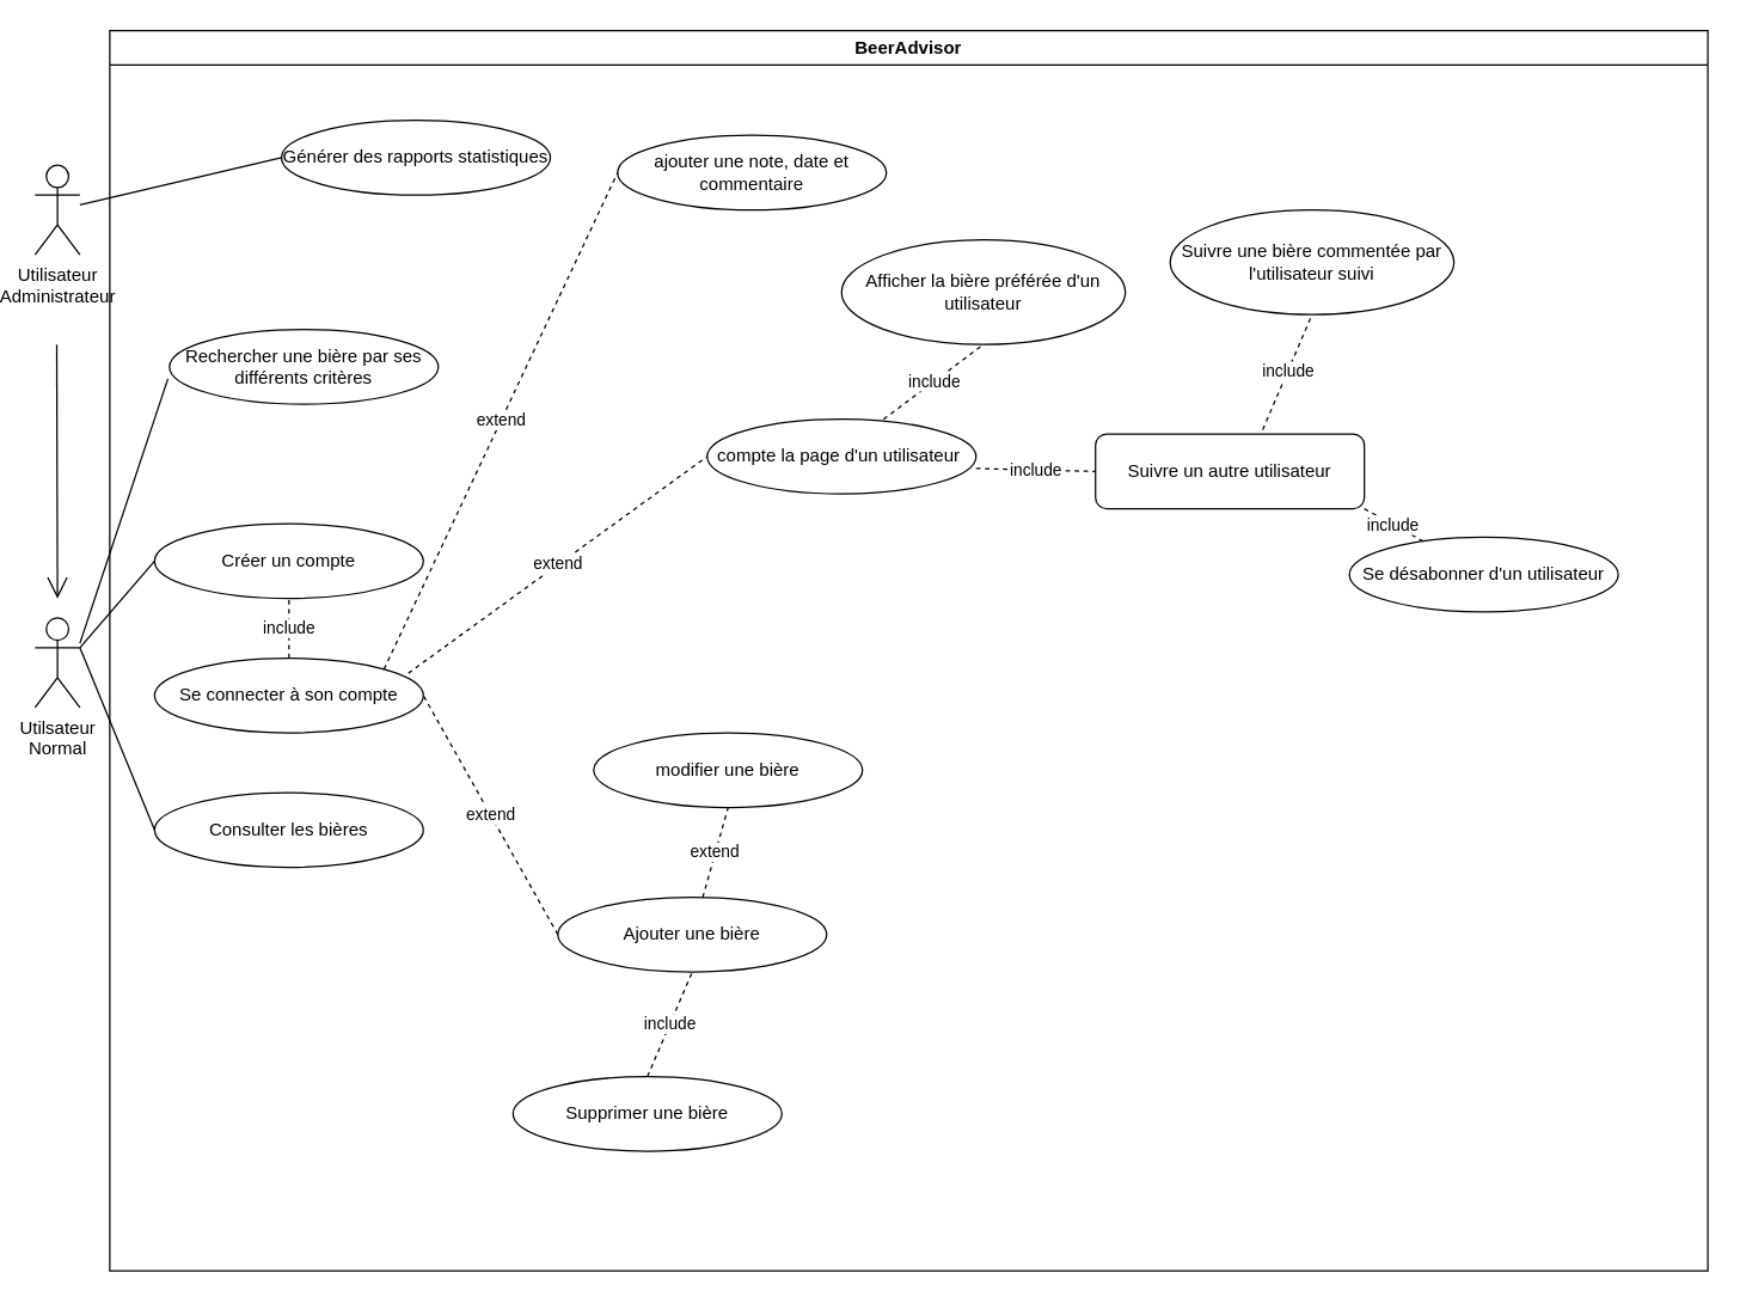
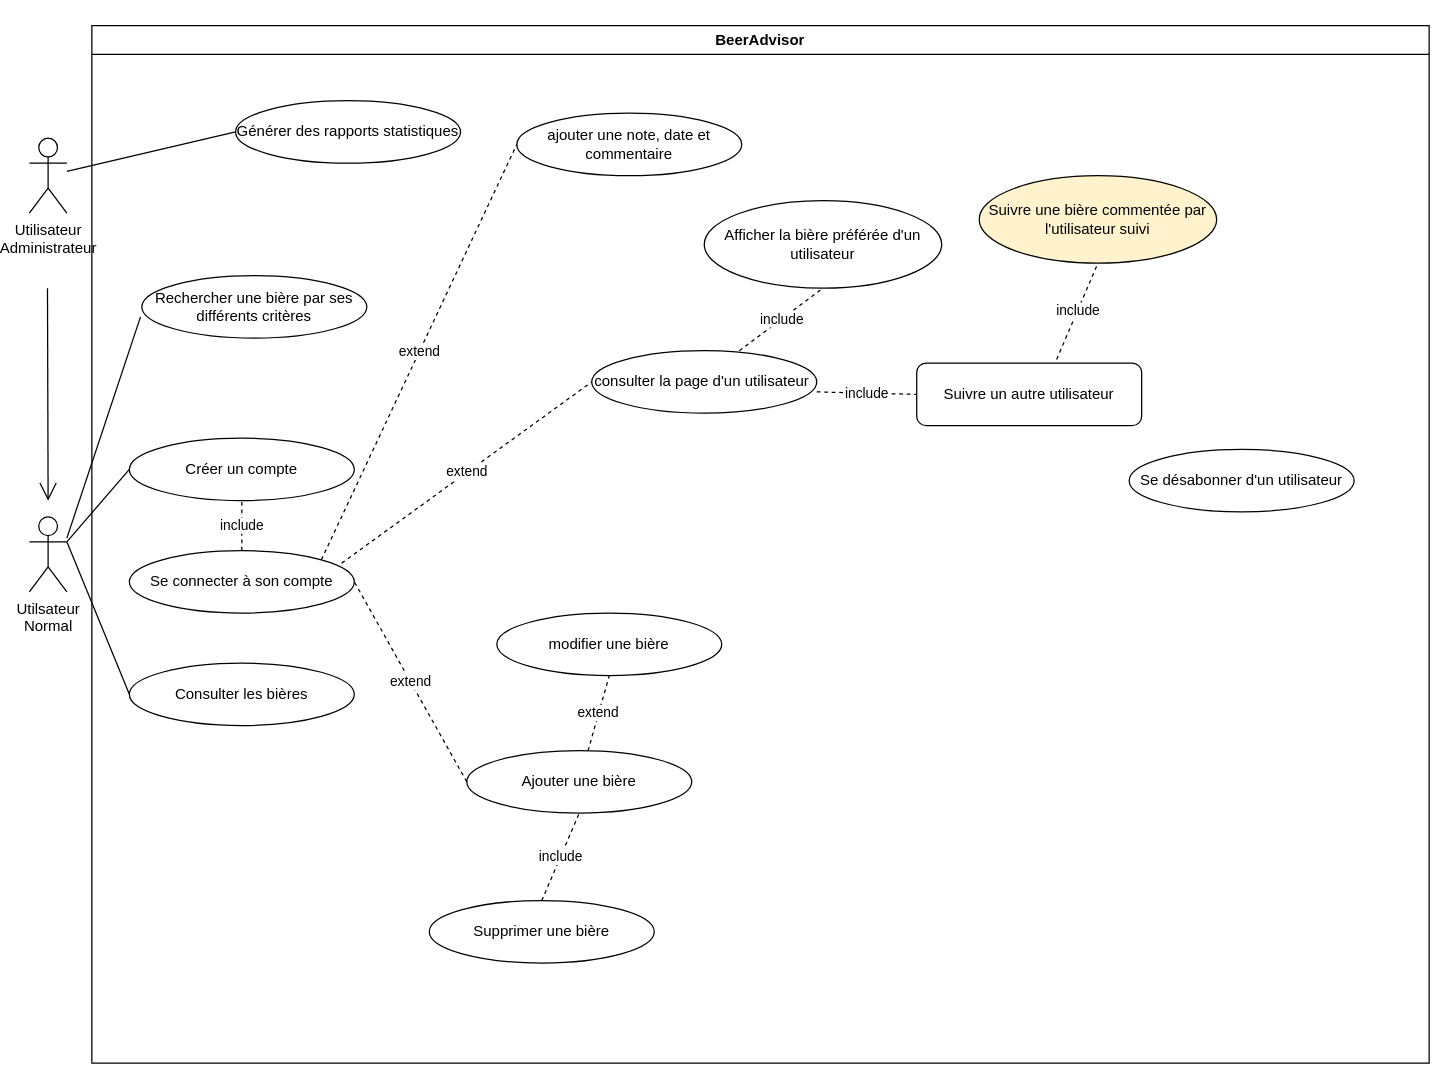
  <mxCell id="0" />
  <mxCell id="1" parent="0" />
  <mxCell id="2" value="BeerAdvisor" style="swimlane;whiteSpace=wrap;html=1;" vertex="1" parent="1"><mxGeometry x="70" y="20" width="1070" height="830" as="geometry"><mxRectangle x="90" y="530" width="110" height="30" as="alternateBounds" /></mxGeometry></mxCell>
  <mxCell id="3" value="Supprimer une bière" style="ellipse;whiteSpace=wrap;html=1;" vertex="1" parent="2"><mxGeometry x="270" y="700" width="180" height="50" as="geometry" /></mxCell>
  <mxCell id="4" value="Ajouter une bière" style="ellipse;whiteSpace=wrap;html=1;" vertex="1" parent="2"><mxGeometry x="300" y="580" width="180" height="50" as="geometry" /></mxCell>
  <mxCell id="5" value="Générer des rapports statistiques" style="ellipse;whiteSpace=wrap;html=1;" vertex="1" parent="2"><mxGeometry x="115" y="60" width="180" height="50" as="geometry" /></mxCell>
  <mxCell id="6" value="Rechercher une bière par ses différents critères" style="ellipse;whiteSpace=wrap;html=1;" vertex="1" parent="2"><mxGeometry x="40" y="200" width="180" height="50" as="geometry" /></mxCell>
  <mxCell id="7" value="Créer un compte" style="ellipse;whiteSpace=wrap;html=1;" vertex="1" parent="2"><mxGeometry x="30" y="330" width="180" height="50" as="geometry" /></mxCell>
  <mxCell id="8" value="include" style="endArrow=none;dashed=1;html=1;rounded=0;entryX=0.5;entryY=1;entryDx=0;entryDy=0;" edge="1" parent="2" target="7"><mxGeometry width="50" height="50" relative="1" as="geometry"><mxPoint x="120" y="420" as="sourcePoint" /><mxPoint x="290" y="270" as="targetPoint" /></mxGeometry></mxCell>
  <mxCell id="9" value="Se connecter à son compte" style="ellipse;whiteSpace=wrap;html=1;" vertex="1" parent="2"><mxGeometry x="30" y="420" width="180" height="50" as="geometry" /></mxCell>
  <mxCell id="10" value="extend" style="endArrow=none;dashed=1;html=1;rounded=0;entryX=1;entryY=0.5;entryDx=0;entryDy=0;exitX=0;exitY=0.5;exitDx=0;exitDy=0;" edge="1" parent="2" source="4" target="9"><mxGeometry width="50" height="50" relative="1" as="geometry"><mxPoint x="350" y="560" as="sourcePoint" /><mxPoint x="400" y="510" as="targetPoint" /></mxGeometry></mxCell>
  <mxCell id="11" value="include" style="endArrow=none;dashed=1;html=1;rounded=0;entryX=0.5;entryY=1;entryDx=0;entryDy=0;exitX=0.5;exitY=0;exitDx=0;exitDy=0;" edge="1" parent="2" source="3" target="4"><mxGeometry width="50" height="50" relative="1" as="geometry"><mxPoint x="340" y="710" as="sourcePoint" /><mxPoint x="390" y="660" as="targetPoint" /></mxGeometry></mxCell>
  <mxCell id="12" value="modifier une bière" style="ellipse;whiteSpace=wrap;html=1;" vertex="1" parent="2"><mxGeometry x="324" y="470" width="180" height="50" as="geometry" /></mxCell>
  <mxCell id="13" value="extend" style="endArrow=none;dashed=1;html=1;rounded=0;entryX=0.5;entryY=1;entryDx=0;entryDy=0;" edge="1" parent="2" source="4" target="12"><mxGeometry width="50" height="50" relative="1" as="geometry"><mxPoint x="340" y="570" as="sourcePoint" /><mxPoint x="390" y="520" as="targetPoint" /></mxGeometry></mxCell>
  <mxCell id="14" value="ajouter une note, date et commentaire" style="ellipse;whiteSpace=wrap;html=1;" vertex="1" parent="2"><mxGeometry x="340" y="70" width="180" height="50" as="geometry" /></mxCell>
  <mxCell id="15" value="extend" style="endArrow=none;dashed=1;html=1;rounded=0;exitX=1;exitY=0;exitDx=0;exitDy=0;entryX=0;entryY=0.5;entryDx=0;entryDy=0;" edge="1" parent="2" source="9" target="14"><mxGeometry width="50" height="50" relative="1" as="geometry"><mxPoint x="260" y="380" as="sourcePoint" /><mxPoint x="390" y="130" as="targetPoint" /></mxGeometry></mxCell>
- <mxCell id="16" value="compte la page d'un utilisateur&amp;nbsp;" style="ellipse;whiteSpace=wrap;html=1;" vertex="1" parent="2"><mxGeometry x="400" y="260" width="180" height="50" as="geometry" /></mxCell>
+ <mxCell id="16" value="consulter la page d'un utilisateur&amp;nbsp;" style="ellipse;whiteSpace=wrap;html=1;" vertex="1" parent="2"><mxGeometry x="400" y="260" width="180" height="50" as="geometry" /></mxCell>
  <mxCell id="17" value="extend" style="endArrow=none;dashed=1;html=1;rounded=0;exitX=0.944;exitY=0.2;exitDx=0;exitDy=0;exitPerimeter=0;entryX=0;entryY=0.5;entryDx=0;entryDy=0;" edge="1" parent="2" source="9" target="16"><mxGeometry width="50" height="50" relative="1" as="geometry"><mxPoint x="330" y="320" as="sourcePoint" /><mxPoint x="460" y="220" as="targetPoint" /></mxGeometry></mxCell>
  <mxCell id="18" value="Suivre un autre utilisateur" style="whiteSpace=wrap;html=1;rounded=1;" vertex="1" parent="2"><mxGeometry x="660" y="270" width="180" height="50" as="geometry" /></mxCell>
  <mxCell id="19" value="Se désabonner d'un utilisateur" style="ellipse;whiteSpace=wrap;html=1;" vertex="1" parent="2"><mxGeometry x="830" y="339" width="180" height="50" as="geometry" /></mxCell>
- <mxCell id="20" value="include" style="endArrow=none;dashed=1;html=1;rounded=0;exitX=1;exitY=1;exitDx=0;exitDy=0;" edge="1" parent="2" source="18" target="19"><mxGeometry width="50" height="50" relative="1" as="geometry"><mxPoint x="740" y="-190" as="sourcePoint" /><mxPoint x="750" y="-180" as="targetPoint" /></mxGeometry></mxCell>
  <mxCell id="21" value="include" style="endArrow=none;dashed=1;html=1;rounded=0;exitX=1;exitY=0.66;exitDx=0;exitDy=0;exitPerimeter=0;entryX=0;entryY=0.5;entryDx=0;entryDy=0;" edge="1" parent="2" source="16" target="18"><mxGeometry width="50" height="50" relative="1" as="geometry"><mxPoint x="590" y="290" as="sourcePoint" /><mxPoint x="660" y="293" as="targetPoint" /></mxGeometry></mxCell>
- <mxCell id="22" value="Suivre une bière commentée par l'utilisateur suivi" style="ellipse;whiteSpace=wrap;html=1;" vertex="1" parent="2"><mxGeometry x="710" y="120" width="190" height="70" as="geometry" /></mxCell>
+ <mxCell id="22" value="Suivre une bière commentée par l'utilisateur suivi" style="ellipse;whiteSpace=wrap;html=1;fillColor=#fff2cc;" vertex="1" parent="2"><mxGeometry x="710" y="120" width="190" height="70" as="geometry" /></mxCell>
  <mxCell id="23" value="include" style="endArrow=none;dashed=1;html=1;rounded=0;exitX=0.622;exitY=-0.06;exitDx=0;exitDy=0;exitPerimeter=0;entryX=0.5;entryY=1;entryDx=0;entryDy=0;" edge="1" parent="2" source="18" target="22"><mxGeometry width="50" height="50" relative="1" as="geometry"><mxPoint x="780" y="230" as="sourcePoint" /><mxPoint x="800" y="190" as="targetPoint" /></mxGeometry></mxCell>
  <mxCell id="24" value="Afficher la bière préférée d'un utilisateur" style="ellipse;whiteSpace=wrap;html=1;" vertex="1" parent="2"><mxGeometry x="490" y="140" width="190" height="70" as="geometry" /></mxCell>
  <mxCell id="25" value="include" style="endArrow=none;dashed=1;html=1;rounded=0;exitX=0.656;exitY=0;exitDx=0;exitDy=0;exitPerimeter=0;entryX=0.5;entryY=1;entryDx=0;entryDy=0;" edge="1" parent="2" source="16" target="24"><mxGeometry width="50" height="50" relative="1" as="geometry"><mxPoint x="520" y="240" as="sourcePoint" /><mxPoint x="580" y="220" as="targetPoint" /></mxGeometry></mxCell>
  <mxCell id="26" value="Consulter les bières" style="ellipse;whiteSpace=wrap;html=1;" vertex="1" parent="2"><mxGeometry x="30" y="510" width="180" height="50" as="geometry" /></mxCell>
  <mxCell id="27" value="Utilisateur&lt;br&gt;Administrateur" style="shape=umlActor;verticalLabelPosition=bottom;verticalAlign=top;html=1;outlineConnect=0;" vertex="1" parent="1"><mxGeometry x="20" y="110" width="30" height="60" as="geometry" /></mxCell>
  <mxCell id="28" value="Utilsateur&lt;br&gt;Normal" style="shape=umlActor;verticalLabelPosition=bottom;verticalAlign=top;html=1;outlineConnect=0;" vertex="1" parent="1"><mxGeometry x="20" y="413" width="30" height="60" as="geometry" /></mxCell>
  <mxCell id="29" value="" style="endArrow=open;endFill=1;endSize=12;html=1;rounded=0;" edge="1" parent="1"><mxGeometry width="160" relative="1" as="geometry"><mxPoint x="34.5" y="230" as="sourcePoint" /><mxPoint x="35" y="400" as="targetPoint" /></mxGeometry></mxCell>
  <mxCell id="30" value="" style="endArrow=none;html=1;rounded=0;entryX=0;entryY=0.5;entryDx=0;entryDy=0;" edge="1" parent="1" source="27" target="5"><mxGeometry width="50" height="50" relative="1" as="geometry"><mxPoint x="420" y="270" as="sourcePoint" /><mxPoint x="470" y="220" as="targetPoint" /></mxGeometry></mxCell>
  <mxCell id="31" value="" style="endArrow=none;html=1;rounded=0;entryX=-0.006;entryY=0.66;entryDx=0;entryDy=0;entryPerimeter=0;" edge="1" parent="1" target="6"><mxGeometry width="50" height="50" relative="1" as="geometry"><mxPoint x="50" y="430" as="sourcePoint" /><mxPoint x="470" y="220" as="targetPoint" /></mxGeometry></mxCell>
  <mxCell id="32" value="" style="endArrow=none;html=1;rounded=0;exitX=1;exitY=0.333;exitDx=0;exitDy=0;exitPerimeter=0;entryX=0;entryY=0.5;entryDx=0;entryDy=0;" edge="1" parent="1" source="28" target="7"><mxGeometry width="50" height="50" relative="1" as="geometry"><mxPoint x="420" y="270" as="sourcePoint" /><mxPoint x="470" y="220" as="targetPoint" /></mxGeometry></mxCell>
  <mxCell id="33" value="" style="endArrow=none;html=1;rounded=0;exitX=1;exitY=0.333;exitDx=0;exitDy=0;exitPerimeter=0;entryX=0;entryY=0.5;entryDx=0;entryDy=0;" edge="1" parent="1" source="28" target="26"><mxGeometry width="50" height="50" relative="1" as="geometry"><mxPoint x="90" y="580" as="sourcePoint" /><mxPoint x="140" y="522" as="targetPoint" /></mxGeometry></mxCell>
